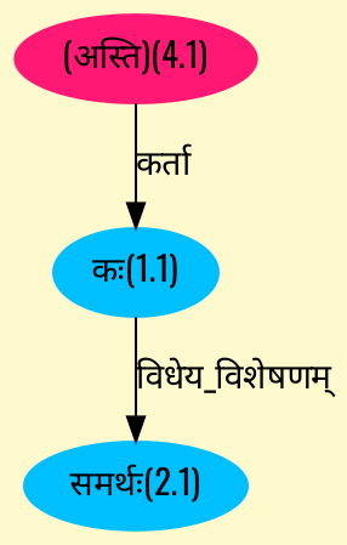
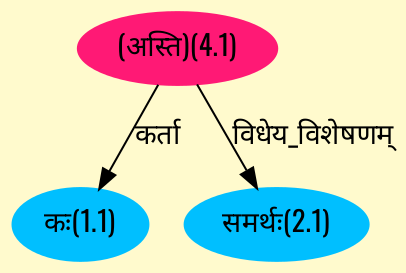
  digraph {
    bgcolor=lemonchiffon1
    compound=true
    fontname=Oswald
    rankdir=BT
    node [color="#00BFFF" fontname=Oswald style=filled]
    edge [dir=back fontname=Oswald]
    n1 [label="कः(1.1)"]
    n2 [color="#FF1975" label="(अस्ति)(4.1)"]
    n3 [label="समर्थः(2.1)"]
    n1 -> n2 [label="कर्ता"]
-   n3 -> n1 [label="विधेय_विशेषणम्"]
+   n3 -> n2 [label="विधेय_विशेषणम्"]
  }
